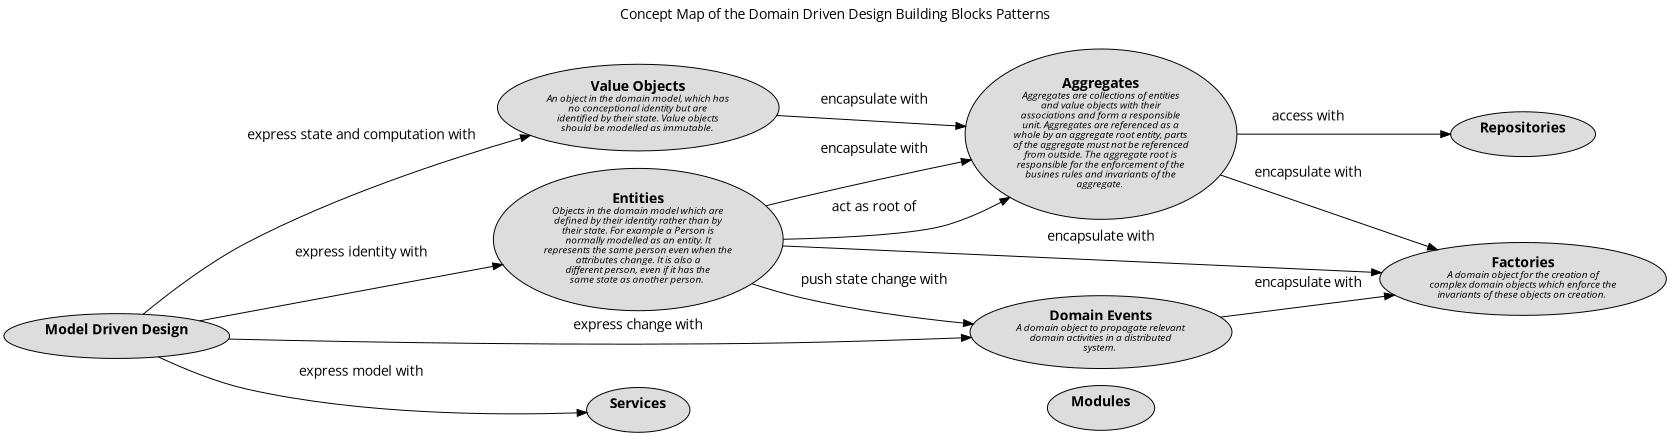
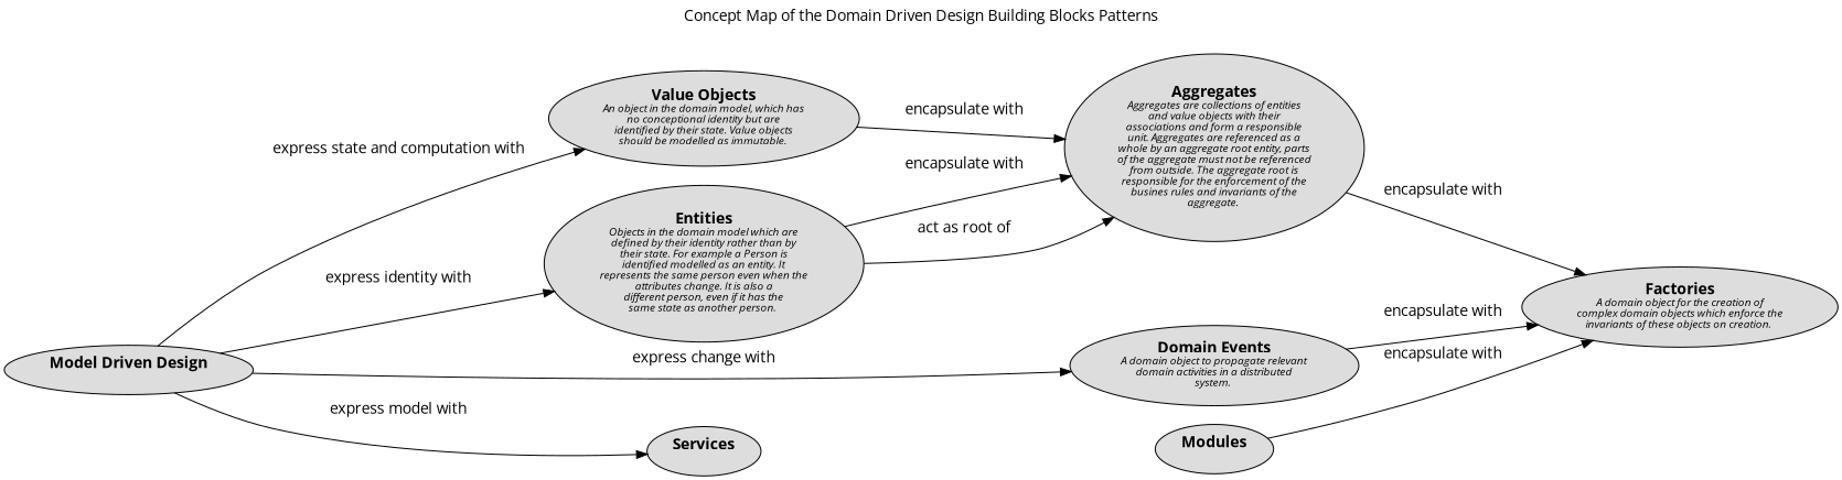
  digraph {
    fontname="Open Sans"
    label="Concept Map of the Domain Driven Design Building Blocks Patterns"
    labelloc=t
    rankdir=LR
    node [fillcolor="#dddddd" fontname="Open Sans" shape=ellipse style=filled]
    edge [fontname="Open Sans"]
    n1 [label=<<B>Value Objects</B><BR/><FONT POINT-SIZE="10"><I>An object in the domain model, which has<BR/>no conceptional identity but are<BR/>identified by their state. Value objects<BR/>should be modelled as immutable. </I></FONT>>]
    n2 [label=<<B>Aggregates</B><BR/><FONT POINT-SIZE="10"><I>Aggregates are collections of entities<BR/>and value objects with their<BR/>associations and form a responsible<BR/>unit. Aggregates are referenced as a<BR/>whole by an aggregate root entity, parts<BR/>of the aggregate must not be referenced<BR/>from outside. The aggregate root is<BR/>responsible for the enforcement of the<BR/>busines rules and invariants of the<BR/>aggregate. </I></FONT>>]
    n3 [label=<<B>Factories</B><BR/><FONT POINT-SIZE="10"><I>A domain object for the creation of<BR/>complex domain objects which enforce the<BR/>invariants of these objects on creation. </I></FONT>>]
-   n4 [label=<<B>Repositories</B><BR/><FONT POINT-SIZE="10"><I> </I></FONT>>]
-   n5 [label=<<B>Entities</B><BR/><FONT POINT-SIZE="10"><I>Objects in the domain model which are<BR/>defined by their identity rather than by<BR/>their state. For example a Person is<BR/>normally modelled as an entity. It<BR/>represents the same person even when the<BR/>attributes change. It is also a<BR/>different person, even if it has the<BR/>same state as another person. </I></FONT>>]
+   n5 [label=<<B>Entities</B><BR/><FONT POINT-SIZE="10"><I>Objects in the domain model which are<BR/>defined by their identity rather than by<BR/>their state. For example a Person is<BR/>identified modelled as an entity. It<BR/>represents the same person even when the<BR/>attributes change. It is also a<BR/>different person, even if it has the<BR/>same state as another person. </I></FONT>>]
    n6 [label=<<B>Domain Events</B><BR/><FONT POINT-SIZE="10"><I>A domain object to propagate relevant<BR/>domain activities in a distributed<BR/>system. </I></FONT>>]
    n7 [label=<<B>Model Driven Design</B><BR/><FONT POINT-SIZE="10"><I> </I></FONT>>]
    n8 [label=<<B>Services</B><BR/><FONT POINT-SIZE="10"><I> </I></FONT>>]
    n9 [label=<<B>Modules</B><BR/><FONT POINT-SIZE="10"><I> </I></FONT>>]
    n1 -> n2 [label=<encapsulate with<BR/><FONT POINT-SIZE="10"><I> </I></FONT>>]
    n2 -> n3 [label=<encapsulate with<BR/><FONT POINT-SIZE="10"><I> </I></FONT>>]
-   n2 -> n4 [label=<access with<BR/><FONT POINT-SIZE="10"><I> </I></FONT>>]
    n5 -> n2 [label=<encapsulate with<BR/><FONT POINT-SIZE="10"><I> </I></FONT>>]
    n5 -> n2 [label=<act as root of<BR/><FONT POINT-SIZE="10"><I> </I></FONT>>]
-   n5 -> n3 [label=<encapsulate with<BR/><FONT POINT-SIZE="10"><I> </I></FONT>>]
-   n5 -> n6 [label=<push state change with<BR/><FONT POINT-SIZE="10"><I> </I></FONT>>]
+   n9 -> n3 [label=<encapsulate with<BR/><FONT POINT-SIZE="10"><I> </I></FONT>>]
    n6 -> n3 [label=<encapsulate with<BR/><FONT POINT-SIZE="10"><I> </I></FONT>>]
    n7 -> n1 [label=<express state and computation with<BR/><FONT POINT-SIZE="10"><I> </I></FONT>>]
    n7 -> n5 [label=<express identity with<BR/><FONT POINT-SIZE="10"><I> </I></FONT>>]
    n7 -> n6 [label=<express change with<BR/><FONT POINT-SIZE="10"><I> </I></FONT>>]
    n7 -> n8 [label=<express model with<BR/><FONT POINT-SIZE="10"><I> </I></FONT>>]
  }
